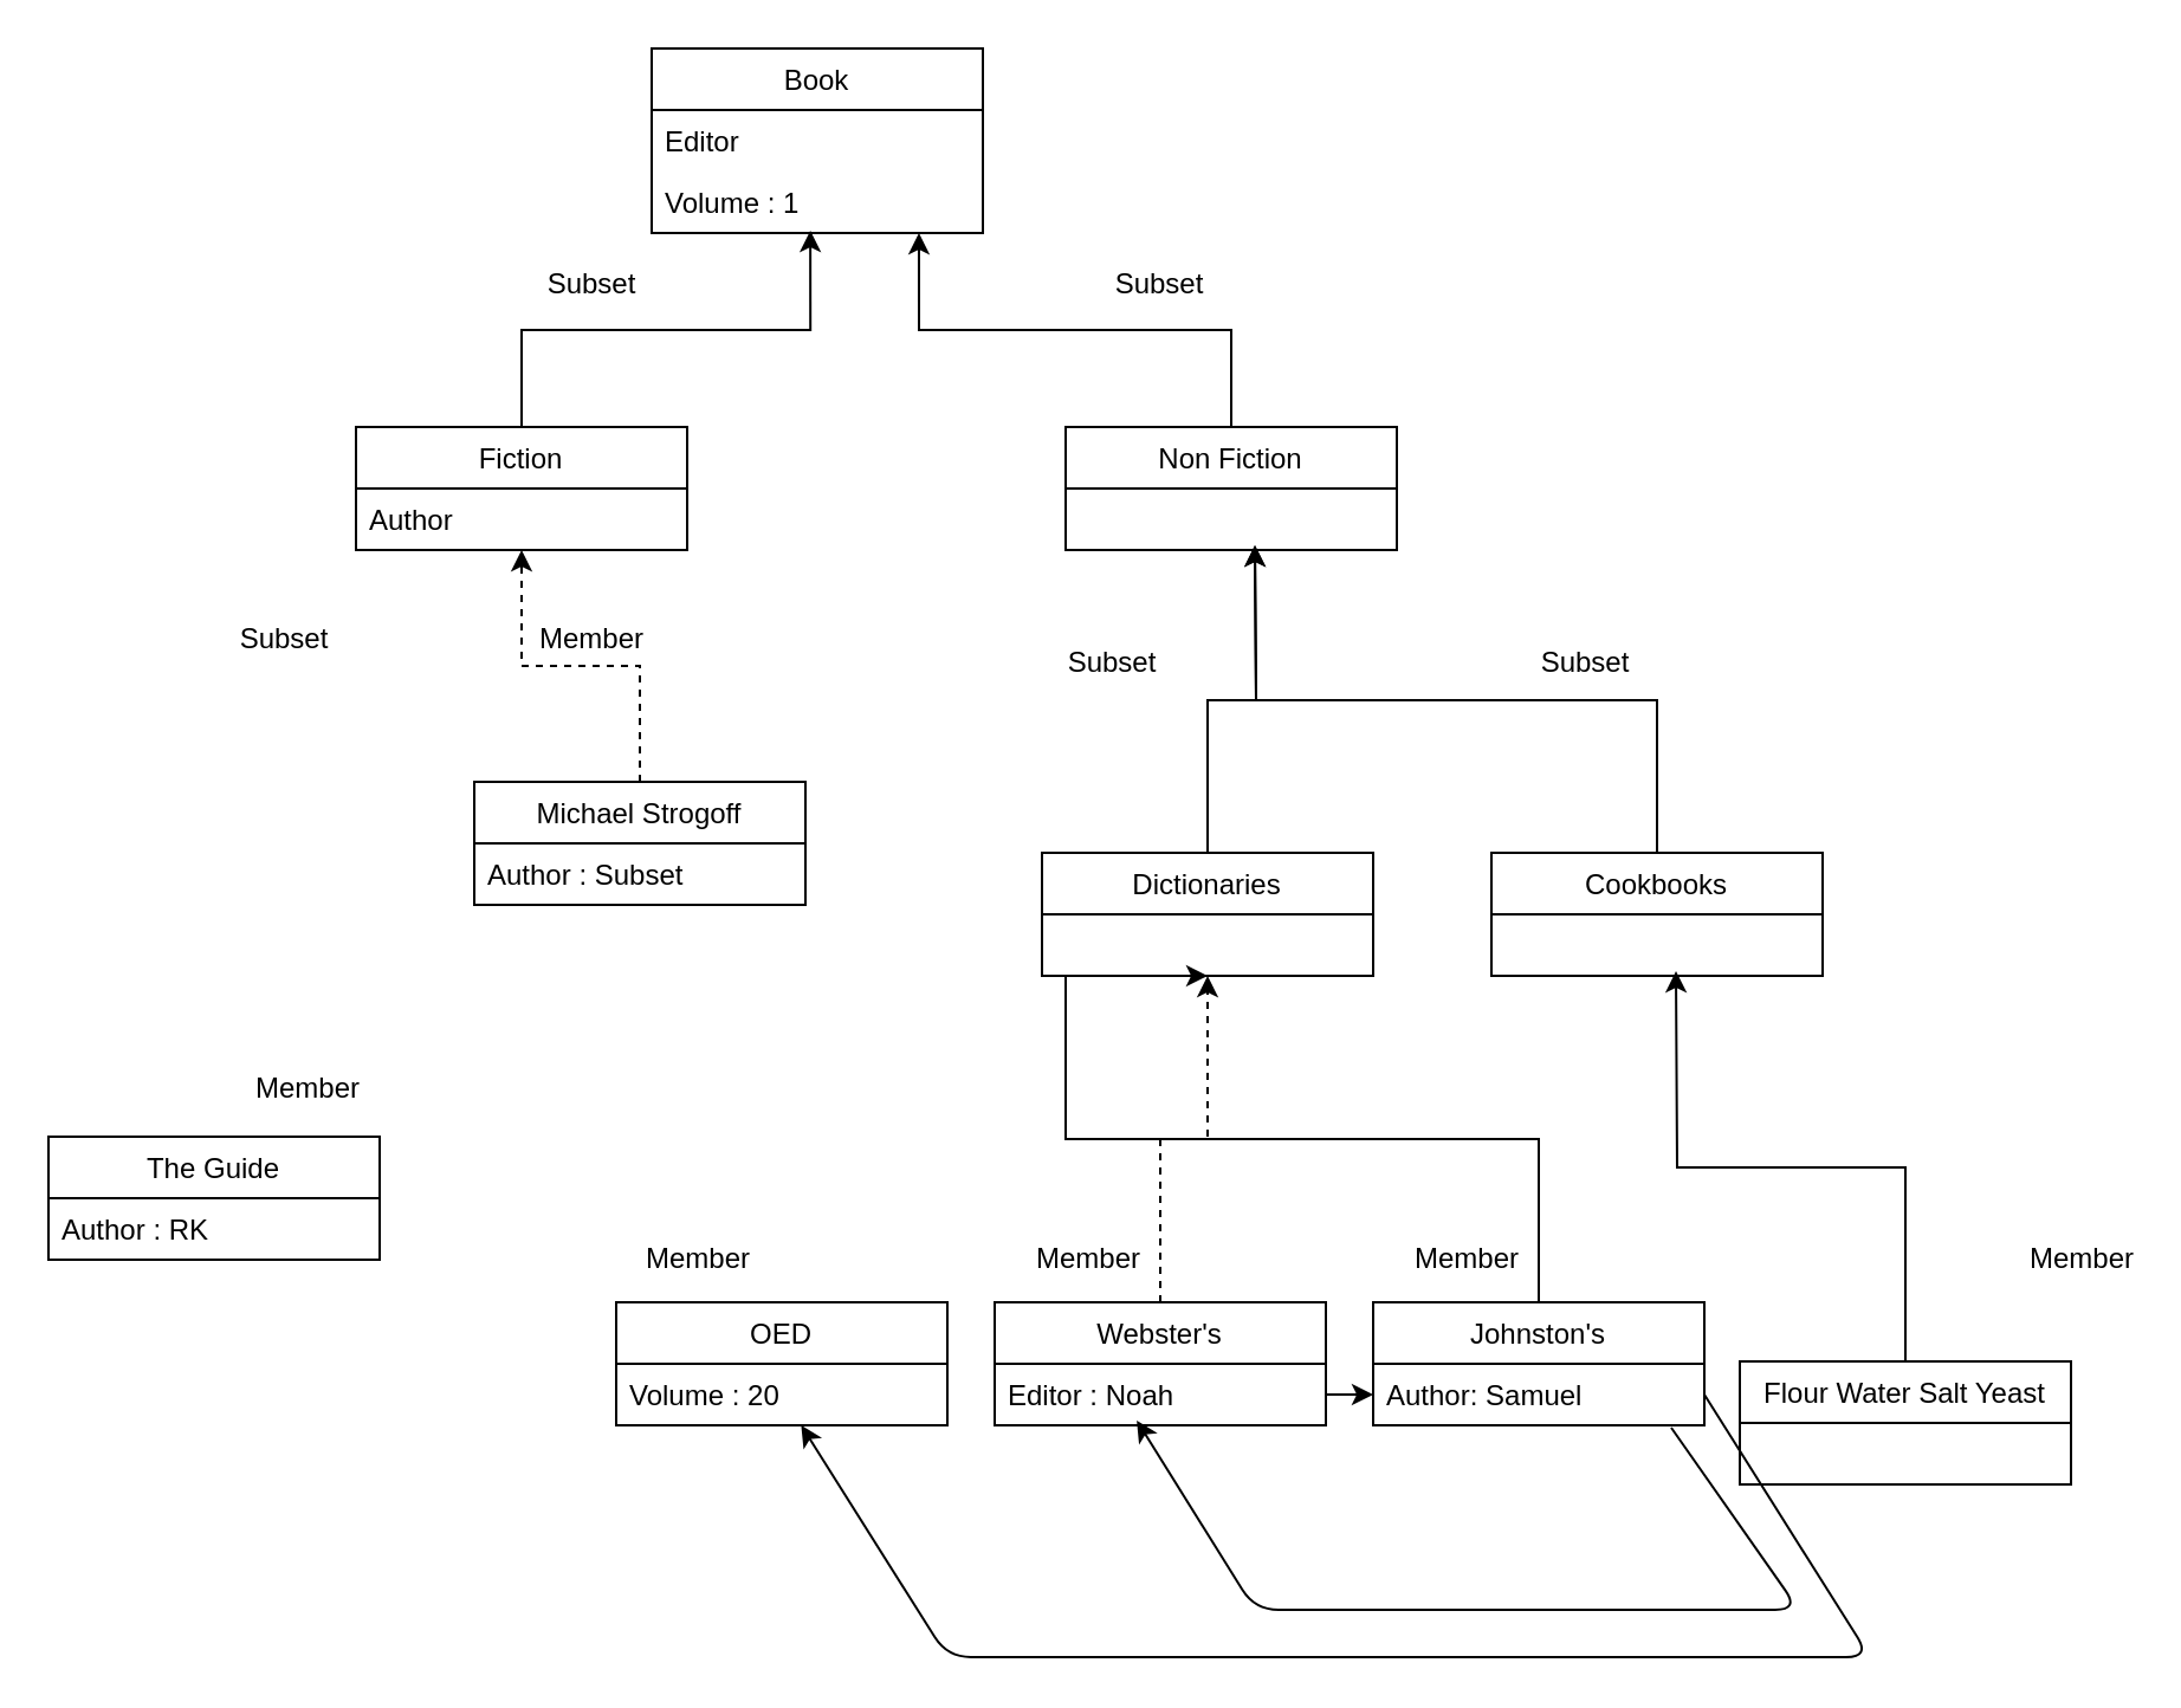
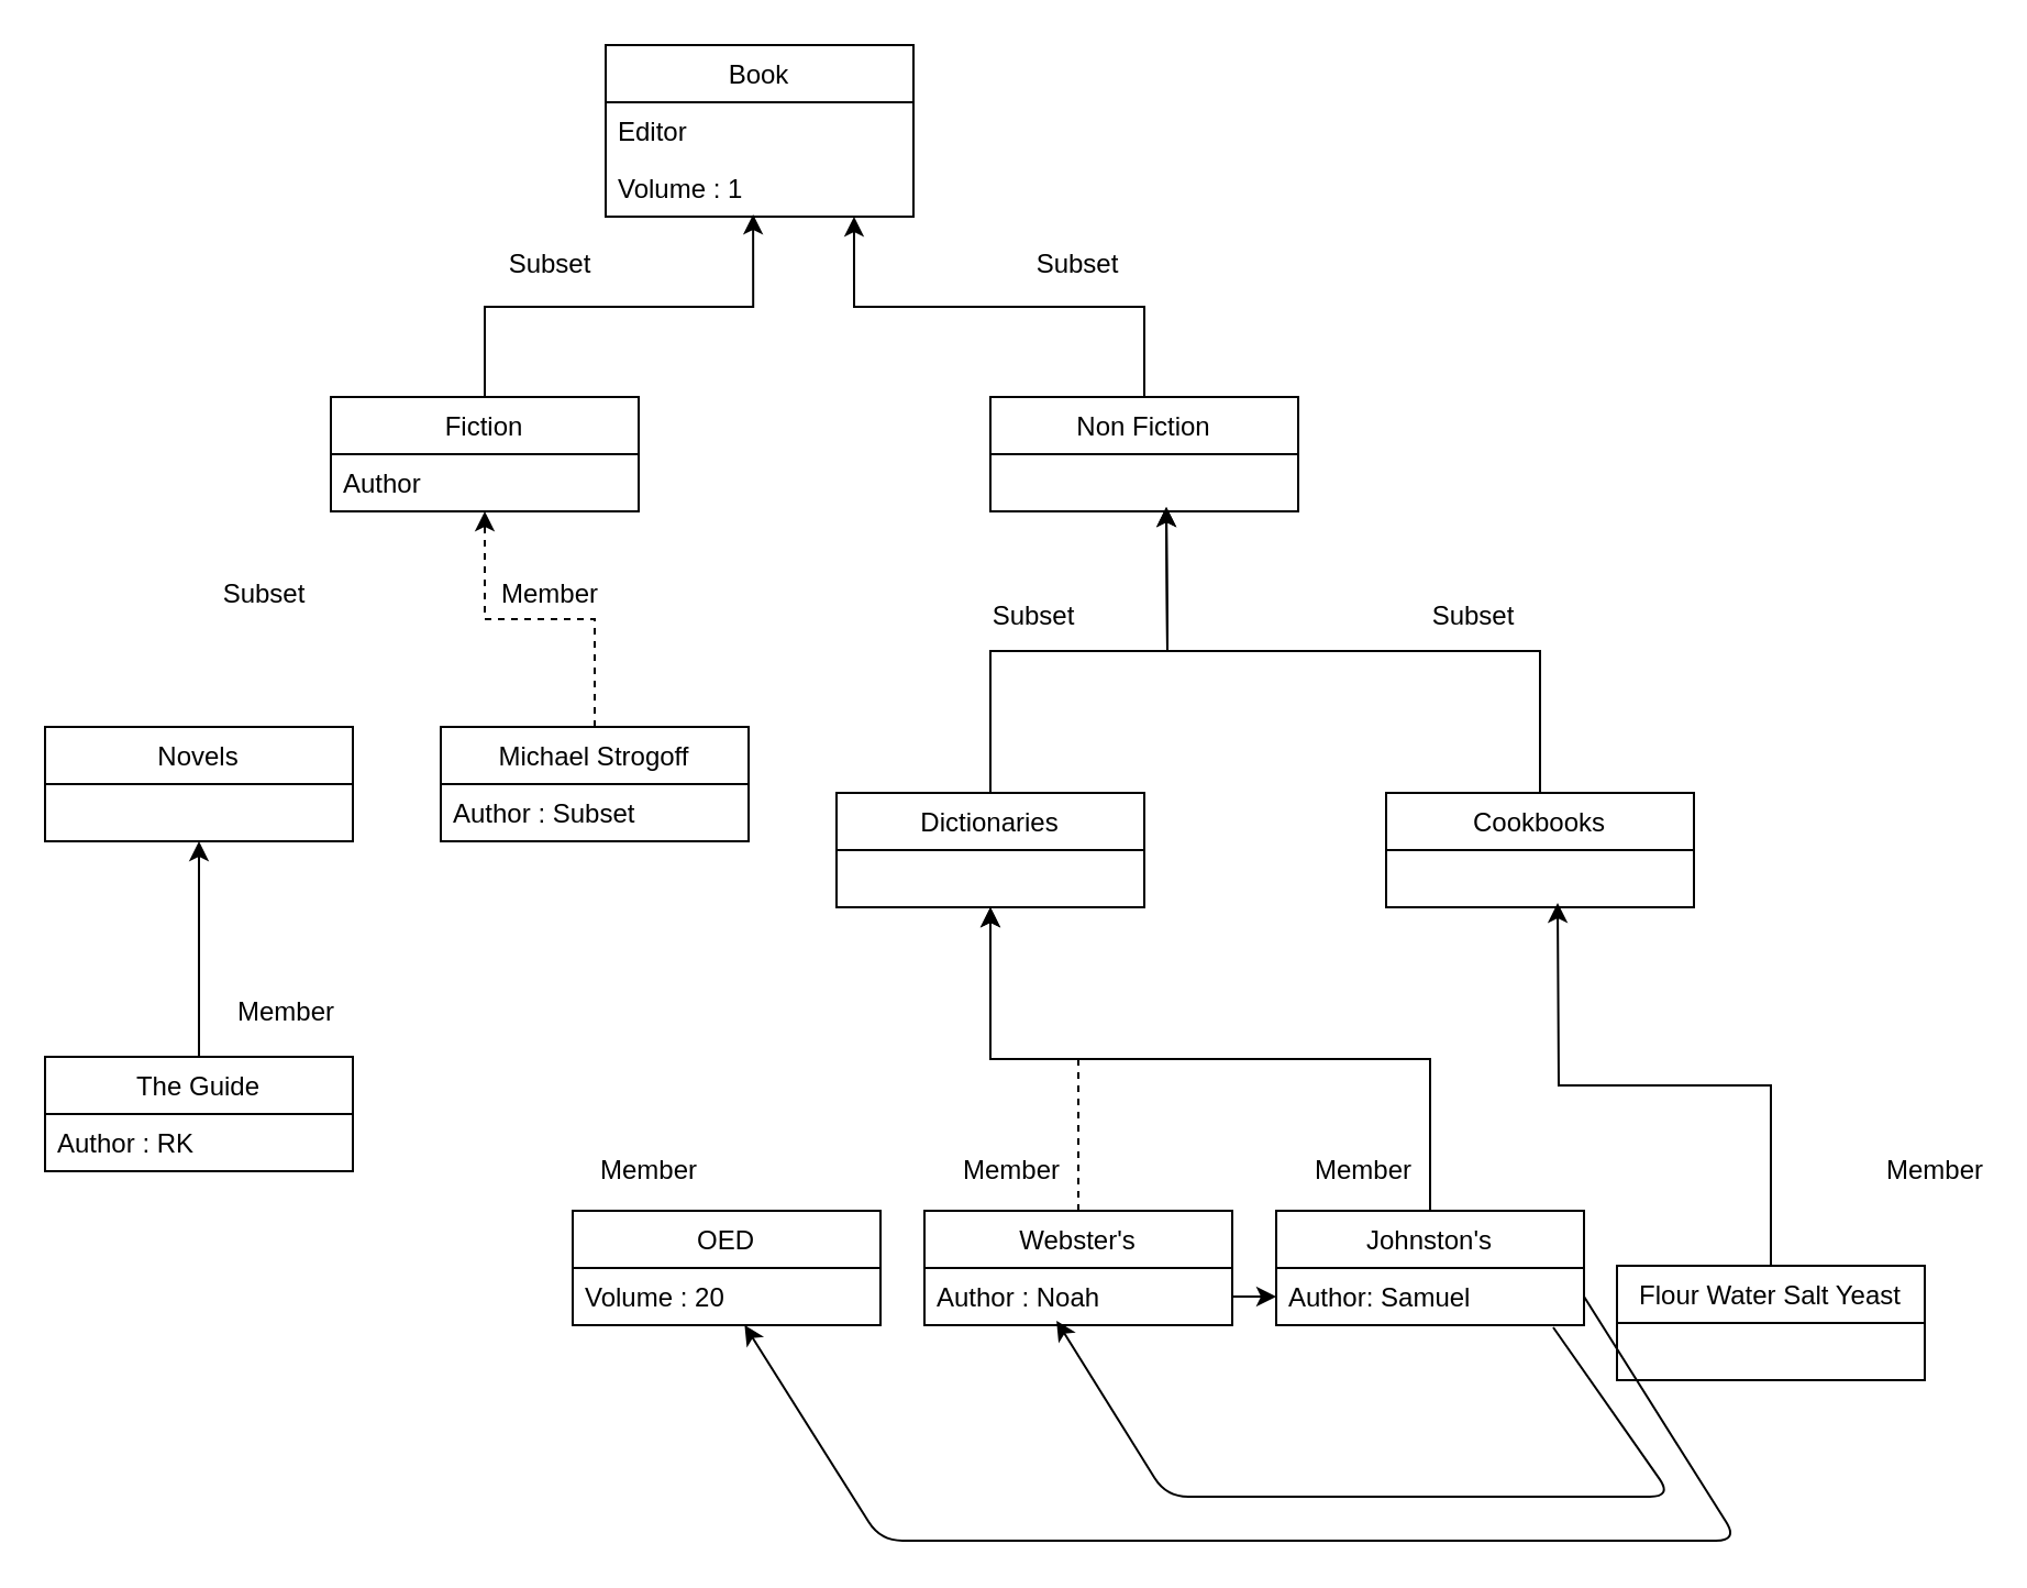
  <mxCell id="0" />
  <mxCell id="1" parent="0" />
  <mxCell id="2" value="Book" style="swimlane;fontStyle=0;childLayout=stackLayout;horizontal=1;startSize=26;fillColor=none;horizontalStack=0;resizeParent=1;resizeParentMax=0;resizeLast=0;collapsible=1;marginBottom=0;" parent="1" vertex="1"><mxGeometry x="275" y="20" width="140" height="78" as="geometry" /></mxCell>
  <mxCell id="3" value="Editor" style="text;strokeColor=none;fillColor=none;align=left;verticalAlign=top;spacingLeft=4;spacingRight=4;overflow=hidden;rotatable=0;points=[[0,0.5],[1,0.5]];portConstraint=eastwest;" parent="2" vertex="1"><mxGeometry y="26" width="140" height="26" as="geometry" /></mxCell>
  <mxCell id="4" value="Volume : 1" style="text;strokeColor=none;fillColor=none;align=left;verticalAlign=top;spacingLeft=4;spacingRight=4;overflow=hidden;rotatable=0;points=[[0,0.5],[1,0.5]];portConstraint=eastwest;" parent="2" vertex="1"><mxGeometry y="52" width="140" height="26" as="geometry" /></mxCell>
  <mxCell id="5" style="edgeStyle=orthogonalEdgeStyle;rounded=0;orthogonalLoop=1;jettySize=auto;html=1;exitX=0.5;exitY=0;exitDx=0;exitDy=0;entryX=0.479;entryY=0.962;entryDx=0;entryDy=0;entryPerimeter=0;" edge="1" parent="1" source="6" target="4"><mxGeometry relative="1" as="geometry" /></mxCell>
  <mxCell id="6" value="Fiction" style="swimlane;fontStyle=0;childLayout=stackLayout;horizontal=1;startSize=26;fillColor=none;horizontalStack=0;resizeParent=1;resizeParentMax=0;resizeLast=0;collapsible=1;marginBottom=0;" parent="1" vertex="1"><mxGeometry x="150" y="180" width="140" height="52" as="geometry" /></mxCell>
  <mxCell id="7" value="Author" style="text;strokeColor=none;fillColor=none;align=left;verticalAlign=top;spacingLeft=4;spacingRight=4;overflow=hidden;rotatable=0;points=[[0,0.5],[1,0.5]];portConstraint=eastwest;" parent="6" vertex="1"><mxGeometry y="26" width="140" height="26" as="geometry" /></mxCell>
  <mxCell id="8" style="edgeStyle=orthogonalEdgeStyle;rounded=0;orthogonalLoop=1;jettySize=auto;html=1;exitX=0.5;exitY=0;exitDx=0;exitDy=0;entryX=0.807;entryY=1;entryDx=0;entryDy=0;entryPerimeter=0;" edge="1" parent="1" source="9" target="4"><mxGeometry relative="1" as="geometry" /></mxCell>
  <mxCell id="9" value="Non Fiction" style="swimlane;fontStyle=0;childLayout=stackLayout;horizontal=1;startSize=26;fillColor=none;horizontalStack=0;resizeParent=1;resizeParentMax=0;resizeLast=0;collapsible=1;marginBottom=0;" parent="1" vertex="1"><mxGeometry x="450" y="180" width="140" height="52" as="geometry" /></mxCell>
  <mxCell id="10" style="edgeStyle=orthogonalEdgeStyle;rounded=0;orthogonalLoop=1;jettySize=auto;html=1;exitX=0.5;exitY=0;exitDx=0;exitDy=0;" parent="1" source="11" edge="1"><mxGeometry relative="1" as="geometry"><mxPoint x="530" y="230" as="targetPoint" /></mxGeometry></mxCell>
- <mxCell id="11" value="Dictionaries" style="swimlane;fontStyle=0;childLayout=stackLayout;horizontal=1;startSize=26;fillColor=none;horizontalStack=0;resizeParent=1;resizeParentMax=0;resizeLast=0;collapsible=1;marginBottom=0;" parent="1" vertex="1"><mxGeometry x="440" y="360" width="140" height="52" as="geometry" /></mxCell>
+ <mxCell id="11" value="Dictionaries" style="swimlane;fontStyle=0;childLayout=stackLayout;horizontal=1;startSize=26;fillColor=none;horizontalStack=0;resizeParent=1;resizeParentMax=0;resizeLast=0;collapsible=1;marginBottom=0;" parent="1" vertex="1"><mxGeometry x="380" y="360" width="140" height="52" as="geometry" /></mxCell>
  <mxCell id="12" style="edgeStyle=orthogonalEdgeStyle;rounded=0;orthogonalLoop=1;jettySize=auto;html=1;exitX=0.5;exitY=0;exitDx=0;exitDy=0;" edge="1" parent="1" source="13"><mxGeometry relative="1" as="geometry"><mxPoint x="530" y="230" as="targetPoint" /></mxGeometry></mxCell>
  <mxCell id="13" value="Cookbooks" style="swimlane;fontStyle=0;childLayout=stackLayout;horizontal=1;startSize=26;fillColor=none;horizontalStack=0;resizeParent=1;resizeParentMax=0;resizeLast=0;collapsible=1;marginBottom=0;" parent="1" vertex="1"><mxGeometry x="630" y="360" width="140" height="52" as="geometry" /></mxCell>
  <mxCell id="14" value="OED" style="swimlane;fontStyle=0;childLayout=stackLayout;horizontal=1;startSize=26;fillColor=none;horizontalStack=0;resizeParent=1;resizeParentMax=0;resizeLast=0;collapsible=1;marginBottom=0;" parent="1" vertex="1"><mxGeometry x="260" y="550" width="140" height="52" as="geometry" /></mxCell>
  <mxCell id="15" value="Volume : 20" style="text;strokeColor=none;fillColor=none;align=left;verticalAlign=top;spacingLeft=4;spacingRight=4;overflow=hidden;rotatable=0;points=[[0,0.5],[1,0.5]];portConstraint=eastwest;" parent="14" vertex="1"><mxGeometry y="26" width="140" height="26" as="geometry" /></mxCell>
  <mxCell id="16" style="edgeStyle=orthogonalEdgeStyle;rounded=0;orthogonalLoop=1;jettySize=auto;html=1;exitX=0.5;exitY=0;exitDx=0;exitDy=0;entryX=0.5;entryY=1;entryDx=0;entryDy=0;dashed=1;" edge="1" parent="1" source="17" target="11"><mxGeometry relative="1" as="geometry" /></mxCell>
  <mxCell id="17" value="Webster's" style="swimlane;fontStyle=0;childLayout=stackLayout;horizontal=1;startSize=26;fillColor=none;horizontalStack=0;resizeParent=1;resizeParentMax=0;resizeLast=0;collapsible=1;marginBottom=0;" parent="1" vertex="1"><mxGeometry x="420" y="550" width="140" height="52" as="geometry" /></mxCell>
- <mxCell id="18" value="Editor : Noah" style="text;strokeColor=none;fillColor=none;align=left;verticalAlign=top;spacingLeft=4;spacingRight=4;overflow=hidden;rotatable=0;points=[[0,0.5],[1,0.5]];portConstraint=eastwest;" parent="17" vertex="1"><mxGeometry y="26" width="140" height="26" as="geometry" /></mxCell>
+ <mxCell id="18" value="Author : Noah" style="text;strokeColor=none;fillColor=none;align=left;verticalAlign=top;spacingLeft=4;spacingRight=4;overflow=hidden;rotatable=0;points=[[0,0.5],[1,0.5]];portConstraint=eastwest;" parent="17" vertex="1"><mxGeometry y="26" width="140" height="26" as="geometry" /></mxCell>
  <mxCell id="19" style="edgeStyle=orthogonalEdgeStyle;rounded=0;orthogonalLoop=1;jettySize=auto;html=1;exitX=0.5;exitY=0;exitDx=0;exitDy=0;entryX=0.5;entryY=1;entryDx=0;entryDy=0;" parent="1" source="20" target="11" edge="1"><mxGeometry relative="1" as="geometry"><mxPoint x="455" y="439" as="targetPoint" /><Array as="points"><mxPoint x="650" y="481" /><mxPoint x="450" y="481" /></Array></mxGeometry></mxCell>
  <mxCell id="20" value="Johnston's" style="swimlane;fontStyle=0;childLayout=stackLayout;horizontal=1;startSize=26;fillColor=none;horizontalStack=0;resizeParent=1;resizeParentMax=0;resizeLast=0;collapsible=1;marginBottom=0;" parent="1" vertex="1"><mxGeometry x="580" y="550" width="140" height="52" as="geometry" /></mxCell>
  <mxCell id="21" value="Author: Samuel" style="text;strokeColor=none;fillColor=none;align=left;verticalAlign=top;spacingLeft=4;spacingRight=4;overflow=hidden;rotatable=0;points=[[0,0.5],[1,0.5]];portConstraint=eastwest;" parent="20" vertex="1"><mxGeometry y="26" width="140" height="26" as="geometry" /></mxCell>
  <mxCell id="22" style="edgeStyle=orthogonalEdgeStyle;rounded=0;orthogonalLoop=1;jettySize=auto;html=1;exitX=0.5;exitY=0;exitDx=0;exitDy=0;entryX=0.5;entryY=1;entryDx=0;entryDy=0;dashed=1;" parent="1" source="23" target="6" edge="1"><mxGeometry relative="1" as="geometry" /></mxCell>
  <mxCell id="23" value="Michael Strogoff" style="swimlane;fontStyle=0;childLayout=stackLayout;horizontal=1;startSize=26;fillColor=none;horizontalStack=0;resizeParent=1;resizeParentMax=0;resizeLast=0;collapsible=1;marginBottom=0;" parent="1" vertex="1"><mxGeometry x="200" y="330" width="140" height="52" as="geometry" /></mxCell>
  <mxCell id="24" value="Author : Subset" style="text;strokeColor=none;fillColor=none;align=left;verticalAlign=top;spacingLeft=4;spacingRight=4;overflow=hidden;rotatable=0;points=[[0,0.5],[1,0.5]];portConstraint=eastwest;" parent="23" vertex="1"><mxGeometry y="26" width="140" height="26" as="geometry" /></mxCell>
+ <mxCell id="25" value="Novels" style="swimlane;fontStyle=0;childLayout=stackLayout;horizontal=1;startSize=26;fillColor=none;horizontalStack=0;resizeParent=1;resizeParentMax=0;resizeLast=0;collapsible=1;marginBottom=0;" parent="1" vertex="1"><mxGeometry x="20" y="330" width="140" height="52" as="geometry" /></mxCell>
+ <mxCell id="26" style="edgeStyle=orthogonalEdgeStyle;rounded=0;orthogonalLoop=1;jettySize=auto;html=1;exitX=0.5;exitY=0;exitDx=0;exitDy=0;entryX=0.5;entryY=1;entryDx=0;entryDy=0;" parent="1" source="27" target="25" edge="1"><mxGeometry relative="1" as="geometry"><mxPoint x="90" y="408" as="targetPoint" /></mxGeometry></mxCell>
  <mxCell id="27" value="The Guide" style="swimlane;fontStyle=0;childLayout=stackLayout;horizontal=1;startSize=26;fillColor=none;horizontalStack=0;resizeParent=1;resizeParentMax=0;resizeLast=0;collapsible=1;marginBottom=0;" parent="1" vertex="1"><mxGeometry x="20" y="480" width="140" height="52" as="geometry" /></mxCell>
  <mxCell id="28" value="Author : RK" style="text;strokeColor=none;fillColor=none;align=left;verticalAlign=top;spacingLeft=4;spacingRight=4;overflow=hidden;rotatable=0;points=[[0,0.5],[1,0.5]];portConstraint=eastwest;" parent="27" vertex="1"><mxGeometry y="26" width="140" height="26" as="geometry" /></mxCell>
  <mxCell id="29" style="edgeStyle=orthogonalEdgeStyle;rounded=0;orthogonalLoop=1;jettySize=auto;html=1;exitX=0.5;exitY=0;exitDx=0;exitDy=0;" parent="1" source="30" edge="1"><mxGeometry relative="1" as="geometry"><mxPoint x="708" y="410" as="targetPoint" /></mxGeometry></mxCell>
  <mxCell id="30" value="Flour Water Salt Yeast" style="swimlane;fontStyle=0;childLayout=stackLayout;horizontal=1;startSize=26;fillColor=none;horizontalStack=0;resizeParent=1;resizeParentMax=0;resizeLast=0;collapsible=1;marginBottom=0;" parent="1" vertex="1"><mxGeometry x="735" y="575" width="140" height="52" as="geometry" /></mxCell>
  <mxCell id="31" value="" style="endArrow=classic;html=1;exitX=0.9;exitY=1.038;exitDx=0;exitDy=0;entryX=0.429;entryY=0.923;entryDx=0;entryDy=0;entryPerimeter=0;exitPerimeter=0;" edge="1" parent="1" source="21" target="18"><mxGeometry width="50" height="50" relative="1" as="geometry"><mxPoint x="720" y="615" as="sourcePoint" /><mxPoint x="497" y="627.012" as="targetPoint" /><Array as="points"><mxPoint x="760" y="680" /><mxPoint x="530" y="680" /></Array></mxGeometry></mxCell>
  <mxCell id="32" value="" style="endArrow=classic;html=1;exitX=1;exitY=0.5;exitDx=0;exitDy=0;" edge="1" parent="1" source="21" target="15"><mxGeometry width="50" height="50" relative="1" as="geometry"><mxPoint x="720" y="615" as="sourcePoint" /><mxPoint x="339.94" y="630.002" as="targetPoint" /><Array as="points"><mxPoint x="790" y="700" /><mxPoint x="400" y="700" /></Array></mxGeometry></mxCell>
  <mxCell id="33" style="edgeStyle=orthogonalEdgeStyle;rounded=0;orthogonalLoop=1;jettySize=auto;html=1;exitX=1;exitY=0.5;exitDx=0;exitDy=0;entryX=0;entryY=0.5;entryDx=0;entryDy=0;" edge="1" parent="1" source="18" target="21"><mxGeometry relative="1" as="geometry" /></mxCell>
  <mxCell id="34" value="Subset" style="text;html=1;strokeColor=none;fillColor=none;align=center;verticalAlign=middle;whiteSpace=wrap;rounded=0;" vertex="1" parent="1"><mxGeometry x="230" y="110" width="40" height="20" as="geometry" /></mxCell>
  <mxCell id="35" value="Subset" style="text;html=1;strokeColor=none;fillColor=none;align=center;verticalAlign=middle;whiteSpace=wrap;rounded=0;" vertex="1" parent="1"><mxGeometry x="470" y="110" width="40" height="20" as="geometry" /></mxCell>
  <mxCell id="36" value="Subset" style="text;html=1;strokeColor=none;fillColor=none;align=center;verticalAlign=middle;whiteSpace=wrap;rounded=0;" vertex="1" parent="1"><mxGeometry x="100" y="260" width="40" height="20" as="geometry" /></mxCell>
  <mxCell id="37" value="Subset" style="text;html=1;strokeColor=none;fillColor=none;align=center;verticalAlign=middle;whiteSpace=wrap;rounded=0;" vertex="1" parent="1"><mxGeometry x="450" y="270" width="40" height="20" as="geometry" /></mxCell>
  <mxCell id="38" value="Subset" style="text;html=1;strokeColor=none;fillColor=none;align=center;verticalAlign=middle;whiteSpace=wrap;rounded=0;" vertex="1" parent="1"><mxGeometry x="650" y="270" width="40" height="20" as="geometry" /></mxCell>
  <mxCell id="39" value="Member" style="text;html=1;strokeColor=none;fillColor=none;align=center;verticalAlign=middle;whiteSpace=wrap;rounded=0;" vertex="1" parent="1"><mxGeometry x="230" y="260" width="40" height="20" as="geometry" /></mxCell>
  <mxCell id="40" value="Member" style="text;html=1;strokeColor=none;fillColor=none;align=center;verticalAlign=middle;whiteSpace=wrap;rounded=0;" vertex="1" parent="1"><mxGeometry x="110" y="450" width="40" height="20" as="geometry" /></mxCell>
  <mxCell id="41" value="Member" style="text;html=1;strokeColor=none;fillColor=none;align=center;verticalAlign=middle;whiteSpace=wrap;rounded=0;" vertex="1" parent="1"><mxGeometry x="275" y="522" width="40" height="20" as="geometry" /></mxCell>
  <mxCell id="42" value="Member" style="text;html=1;strokeColor=none;fillColor=none;align=center;verticalAlign=middle;whiteSpace=wrap;rounded=0;" vertex="1" parent="1"><mxGeometry x="440" y="522" width="40" height="20" as="geometry" /></mxCell>
  <mxCell id="43" value="Member" style="text;html=1;strokeColor=none;fillColor=none;align=center;verticalAlign=middle;whiteSpace=wrap;rounded=0;" vertex="1" parent="1"><mxGeometry x="600" y="522" width="40" height="20" as="geometry" /></mxCell>
  <mxCell id="44" value="Member" style="text;html=1;strokeColor=none;fillColor=none;align=center;verticalAlign=middle;whiteSpace=wrap;rounded=0;" vertex="1" parent="1"><mxGeometry x="860" y="522" width="40" height="20" as="geometry" /></mxCell>
